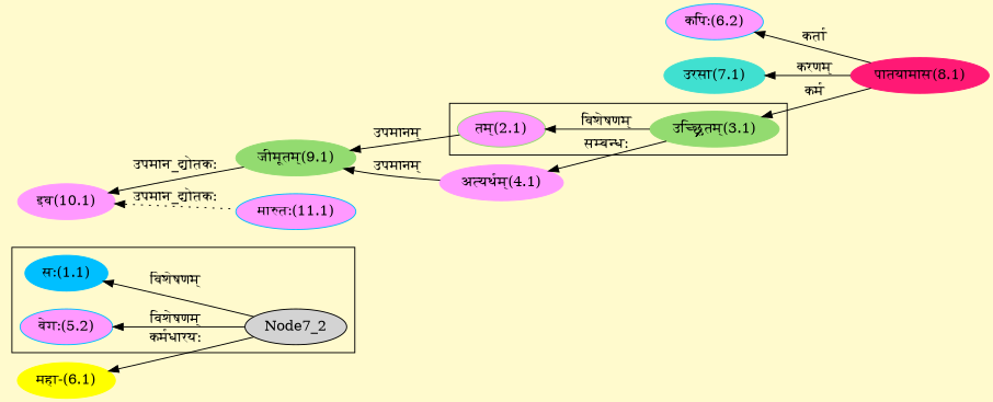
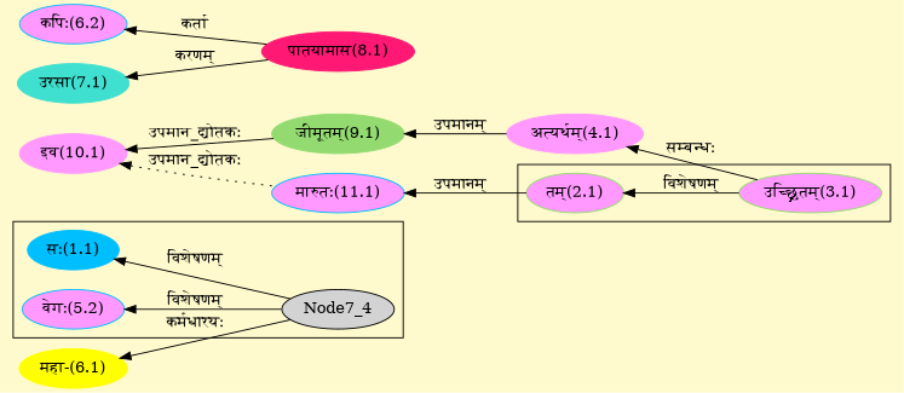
  digraph {
    bgcolor=lemonchiffon1
    compound=true
    rankdir=LR
    node [color="#00BFFF" style=filled]
    edge [dir=back]
    n1 [label="सः(1.1)"]
-   Node7_2 [color=""]
+   Node7_2 [label=Node7_4 color=""]
    n3 [fillcolor="#FF99FF" label="वेगः(5.2)"]
    n4 [color="#93DB70" fillcolor="#FF99FF" label="तम्(2.1)"]
-   n5 [color="#93DB70" label="उच्छ्र्रितम्(3.1)"]
+   n5 [color="#93DB70" label="उच्छ्र्रितम्(3.1)" fillcolor="#FF99FF"]
    n6 [color="#FF1975" label="पातयामास(8.1)"]
    n7 [color="#FF99FF" label="अत्यर्थम्(4.1)"]
    n8 [fillcolor="#FF99FF" label="कपिः(6.2)"]
    n9 [color="#FFFF00" label="महा-(6.1)"]
    n10 [color="#40E0D0" label="उरसा(7.1)"]
    n11 [color="#93DB70" label="जीमूतम्(9.1)"]
    n12 [color="#FF99FF" label="इव(10.1)"]
    n13 [fillcolor="#FF99FF" label="मारुतः(11.1)"]
    subgraph cluster_1 {
      n1
      Node7_2
      n3
    }
    subgraph cluster_2 {
      n4
      n5
    }
    n1 -> Node7_2 [label="विशेषणम्"]
    n3 -> Node7_2 [label="विशेषणम्"]
    n4 -> n5 [label="विशेषणम्"]
-   n5 -> n6 [label="कर्म"]
    n7 -> n5 [label="सम्बन्धः"]
    n8 -> n6 [label="कर्ता"]
    n9 -> Node7_2 [label="कर्मधारयः"]
    n10 -> n6 [label="करणम्"]
    n11 -> n7 [label="उपमानम्"]
    n12 -> n11 [label="उपमान_द्योतकः"]
    n12 -> n13 [label="उपमान_द्योतकः" style=dotted]
-   n11 -> n4 [label="उपमानम्"]
+   n13 -> n4 [label="उपमानम्"]
  }
